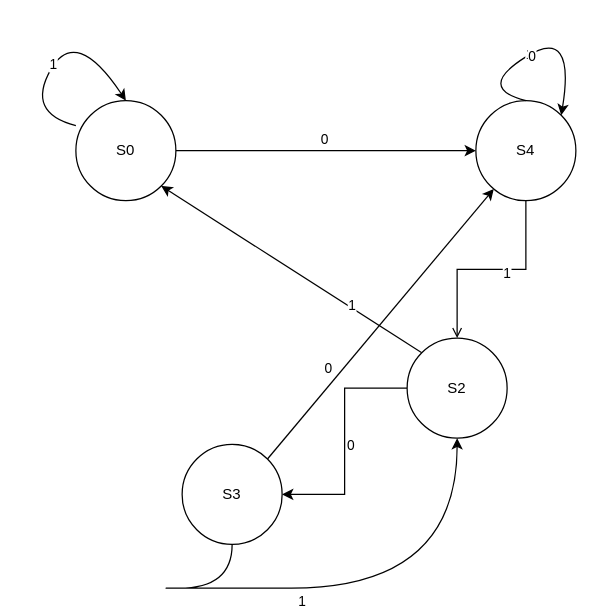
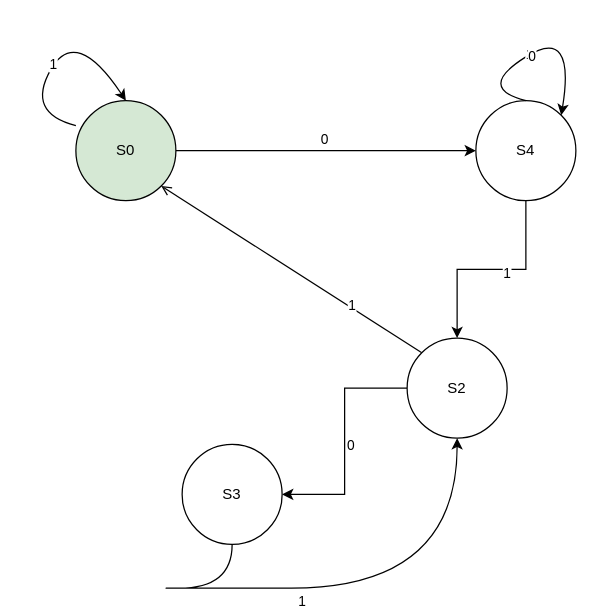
  <mxCell id="0" />
  <mxCell id="1" parent="0" />
  <mxCell id="2" style="edgeStyle=orthogonalEdgeStyle;rounded=0;orthogonalLoop=1;jettySize=auto;html=1;exitX=1;exitY=0.5;exitDx=0;exitDy=0;entryX=0;entryY=0.5;entryDx=0;entryDy=0;" edge="1" parent="1" source="4" target="7"><mxGeometry relative="1" as="geometry" /></mxCell>
  <mxCell id="3" value="0" style="edgeLabel;html=1;align=center;verticalAlign=middle;resizable=0;points=[];" vertex="1" connectable="0" parent="2"><mxGeometry x="-0.017" y="10" relative="1" as="geometry"><mxPoint as="offset" /></mxGeometry></mxCell>
- <mxCell id="4" value="S0" style="ellipse;whiteSpace=wrap;html=1;aspect=fixed;" vertex="1" parent="1"><mxGeometry x="60" y="80" width="80" height="80" as="geometry" /></mxCell>
- <mxCell id="5" style="edgeStyle=orthogonalEdgeStyle;rounded=0;orthogonalLoop=1;jettySize=auto;html=1;exitX=0.5;exitY=1;exitDx=0;exitDy=0;entryX=0.5;entryY=0;entryDx=0;entryDy=0;endArrow=open;" edge="1" parent="1" source="7" target="12"><mxGeometry relative="1" as="geometry" /></mxCell>
+ <mxCell id="4" value="S0" style="ellipse;whiteSpace=wrap;html=1;aspect=fixed;fillColor=#d5e8d4;" vertex="1" parent="1"><mxGeometry x="60" y="80" width="80" height="80" as="geometry" /></mxCell>
+ <mxCell id="5" style="edgeStyle=orthogonalEdgeStyle;rounded=0;orthogonalLoop=1;jettySize=auto;html=1;exitX=0.5;exitY=1;exitDx=0;exitDy=0;entryX=0.5;entryY=0;entryDx=0;entryDy=0;" edge="1" parent="1" source="7" target="12"><mxGeometry relative="1" as="geometry" /></mxCell>
  <mxCell id="6" value="1" style="edgeLabel;html=1;align=center;verticalAlign=middle;resizable=0;points=[];" vertex="1" connectable="0" parent="5"><mxGeometry x="-0.04" y="2" relative="1" as="geometry"><mxPoint x="8" as="offset" /></mxGeometry></mxCell>
  <mxCell id="7" value="S4" style="ellipse;whiteSpace=wrap;html=1;aspect=fixed;" vertex="1" parent="1"><mxGeometry x="380" y="80" width="80" height="80" as="geometry" /></mxCell>
  <mxCell id="8" style="edgeStyle=orthogonalEdgeStyle;rounded=0;orthogonalLoop=1;jettySize=auto;html=1;exitX=0;exitY=0.5;exitDx=0;exitDy=0;entryX=1;entryY=0.5;entryDx=0;entryDy=0;" edge="1" parent="1" source="12" target="17"><mxGeometry relative="1" as="geometry" /></mxCell>
  <mxCell id="9" value="0" style="edgeLabel;html=1;align=center;verticalAlign=middle;resizable=0;points=[];" vertex="1" connectable="0" parent="8"><mxGeometry x="-0.042" y="4" relative="1" as="geometry"><mxPoint y="6" as="offset" /></mxGeometry></mxCell>
- <mxCell id="10" style="rounded=0;orthogonalLoop=1;jettySize=auto;html=1;exitX=0;exitY=0;exitDx=0;exitDy=0;entryX=1;entryY=1;entryDx=0;entryDy=0;" edge="1" parent="1" source="12" target="4"><mxGeometry relative="1" as="geometry"><mxPoint x="391.716" y="363.436" as="sourcePoint" /><mxPoint x="128.284" y="160.004" as="targetPoint" /></mxGeometry></mxCell>
+ <mxCell id="10" style="rounded=0;orthogonalLoop=1;jettySize=auto;html=1;exitX=0;exitY=0;exitDx=0;exitDy=0;entryX=1;entryY=1;entryDx=0;entryDy=0;endArrow=open;" edge="1" parent="1" source="12" target="4"><mxGeometry relative="1" as="geometry"><mxPoint x="391.716" y="363.436" as="sourcePoint" /><mxPoint x="128.284" y="160.004" as="targetPoint" /></mxGeometry></mxCell>
  <mxCell id="11" value="1" style="edgeLabel;html=1;align=center;verticalAlign=middle;resizable=0;points=[];" vertex="1" connectable="0" parent="10"><mxGeometry x="-0.048" relative="1" as="geometry"><mxPoint x="43" y="25" as="offset" /></mxGeometry></mxCell>
  <mxCell id="12" value="S2" style="ellipse;whiteSpace=wrap;html=1;aspect=fixed;" vertex="1" parent="1"><mxGeometry x="325" y="270" width="80" height="80" as="geometry" /></mxCell>
- <mxCell id="13" style="rounded=0;orthogonalLoop=1;jettySize=auto;html=1;exitX=1;exitY=0;exitDx=0;exitDy=0;" edge="1" parent="1" source="17" target="7"><mxGeometry relative="1" as="geometry" /></mxCell>
- <mxCell id="14" value="0" style="edgeLabel;html=1;align=center;verticalAlign=middle;resizable=0;points=[];" vertex="1" connectable="0" parent="13"><mxGeometry x="-0.424" y="4" relative="1" as="geometry"><mxPoint x="-1" y="-9" as="offset" /></mxGeometry></mxCell>
  <mxCell id="15" style="edgeStyle=orthogonalEdgeStyle;rounded=0;orthogonalLoop=1;jettySize=auto;html=1;exitX=0.5;exitY=1;exitDx=0;exitDy=0;entryX=0.5;entryY=1;entryDx=0;entryDy=0;curved=1;" edge="1" parent="1" source="17" target="12"><mxGeometry relative="1" as="geometry"><Array as="points"><mxPoint x="100" y="470" /><mxPoint x="420" y="470" /></Array></mxGeometry></mxCell>
  <mxCell id="16" value="1" style="edgeLabel;html=1;align=center;verticalAlign=middle;resizable=0;points=[];" vertex="1" connectable="0" parent="15"><mxGeometry x="0.028" y="-2" relative="1" as="geometry"><mxPoint y="8" as="offset" /></mxGeometry></mxCell>
  <mxCell id="17" value="S3" style="ellipse;whiteSpace=wrap;html=1;aspect=fixed;" vertex="1" parent="1"><mxGeometry x="145" y="355" width="80" height="80" as="geometry" /></mxCell>
  <mxCell id="18" value="" style="curved=1;endArrow=classic;html=1;rounded=0;entryX=0.5;entryY=0;entryDx=0;entryDy=0;" edge="1" parent="1" target="4"><mxGeometry width="50" height="50" relative="1" as="geometry"><mxPoint x="60" y="100" as="sourcePoint" /><mxPoint x="20" y="40" as="targetPoint" /><Array as="points"><mxPoint x="20" y="90" /><mxPoint x="60" y="20" /></Array></mxGeometry></mxCell>
  <mxCell id="19" value="1" style="edgeLabel;html=1;align=center;verticalAlign=middle;resizable=0;points=[];" vertex="1" connectable="0" parent="18"><mxGeometry x="-0.113" y="1" relative="1" as="geometry"><mxPoint as="offset" /></mxGeometry></mxCell>
  <mxCell id="20" value="" style="curved=1;endArrow=classic;html=1;rounded=0;entryX=1;entryY=0;entryDx=0;entryDy=0;" edge="1" parent="1" target="7"><mxGeometry width="50" height="50" relative="1" as="geometry"><mxPoint x="420" y="80" as="sourcePoint" /><mxPoint x="470" y="80" as="targetPoint" /><Array as="points"><mxPoint x="380" y="70" /><mxPoint x="460" y="20" /></Array></mxGeometry></mxCell>
  <mxCell id="21" value="1" style="edgeLabel;html=1;align=center;verticalAlign=middle;resizable=0;points=[];" vertex="1" connectable="0" parent="20"><mxGeometry x="-0.113" y="1" relative="1" as="geometry"><mxPoint as="offset" /></mxGeometry></mxCell>
  <mxCell id="22" value="0" style="edgeLabel;html=1;align=center;verticalAlign=middle;resizable=0;points=[];" vertex="1" connectable="0" parent="20"><mxGeometry x="-0.115" y="-2" relative="1" as="geometry"><mxPoint as="offset" /></mxGeometry></mxCell>
